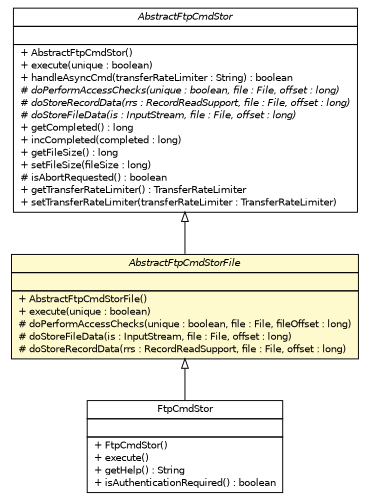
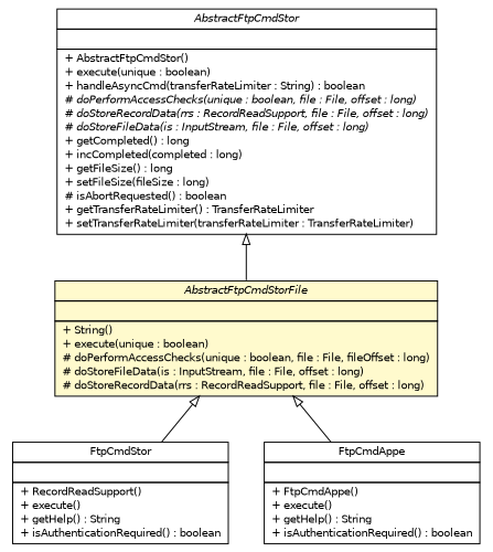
  digraph {
    nodesep=0.25
    ranksep=0.5
    node [fontcolor=black fontname=Helvetica fontsize=10.0 shape=plaintext]
    edge [arrowtail=empty dir=back fontname=Helvetica fontsize=10 headport=p labelfontname=Helvetica labelfontsize=10 tailport=p]
-   n1 [label=<<table title="com.apporiented.hermesftp.cmd.AbstractFtpCmdStorFile" border="0" cellborder="1" cellspacing="0" cellpadding="2" port="p" bgcolor="lemonChiffon" href="./AbstractFtpCmdStorFile.html"> 		<tr><td><table border="0" cellspacing="0" cellpadding="1"> <tr><td align="center" balign="center"><font face="Helvetica-Oblique"> AbstractFtpCmdStorFile </font></td></tr> 		</table></td></tr> 		<tr><td><table border="0" cellspacing="0" cellpadding="1"> <tr><td align="left" balign="left">  </td></tr> 		</table></td></tr> 		<tr><td><table border="0" cellspacing="0" cellpadding="1"> <tr><td align="left" balign="left"> + AbstractFtpCmdStorFile() </td></tr> <tr><td align="left" balign="left"> + execute(unique : boolean) </td></tr> <tr><td align="left" balign="left"> # doPerformAccessChecks(unique : boolean, file : File, fileOffset : long) </td></tr> <tr><td align="left" balign="left"> # doStoreFileData(is : InputStream, file : File, offset : long) </td></tr> <tr><td align="left" balign="left"> # doStoreRecordData(rrs : RecordReadSupport, file : File, offset : long) </td></tr> 		</table></td></tr> 		</table>>]
-   n2 [label=<<table title="com.apporiented.hermesftp.cmd.impl.FtpCmdStor" border="0" cellborder="1" cellspacing="0" cellpadding="2" port="p" href="./impl/FtpCmdStor.html"> 		<tr><td><table border="0" cellspacing="0" cellpadding="1"> <tr><td align="center" balign="center"> FtpCmdStor </td></tr> 		</table></td></tr> 		<tr><td><table border="0" cellspacing="0" cellpadding="1"> <tr><td align="left" balign="left">  </td></tr> 		</table></td></tr> 		<tr><td><table border="0" cellspacing="0" cellpadding="1"> <tr><td align="left" balign="left"> + FtpCmdStor() </td></tr> <tr><td align="left" balign="left"> + execute() </td></tr> <tr><td align="left" balign="left"> + getHelp() : String </td></tr> <tr><td align="left" balign="left"> + isAuthenticationRequired() : boolean </td></tr> 		</table></td></tr> 		</table>>]
+   n1 [label=<<table title="com.apporiented.hermesftp.cmd.AbstractFtpCmdStorFile" border="0" cellborder="1" cellspacing="0" cellpadding="2" port="p" bgcolor="lemonChiffon" href="./AbstractFtpCmdStorFile.html"> 		<tr><td><table border="0" cellspacing="0" cellpadding="1"> <tr><td align="center" balign="center"><font face="Helvetica-Oblique"> AbstractFtpCmdStorFile </font></td></tr> 		</table></td></tr> 		<tr><td><table border="0" cellspacing="0" cellpadding="1"> <tr><td align="left" balign="left">  </td></tr> 		</table></td></tr> 		<tr><td><table border="0" cellspacing="0" cellpadding="1"> <tr><td align="left" balign="left"> + String() </td></tr> <tr><td align="left" balign="left"> + execute(unique : boolean) </td></tr> <tr><td align="left" balign="left"> # doPerformAccessChecks(unique : boolean, file : File, fileOffset : long) </td></tr> <tr><td align="left" balign="left"> # doStoreFileData(is : InputStream, file : File, offset : long) </td></tr> <tr><td align="left" balign="left"> # doStoreRecordData(rrs : RecordReadSupport, file : File, offset : long) </td></tr> 		</table></td></tr> 		</table>>]
+   n2 [label=<<table title="com.apporiented.hermesftp.cmd.impl.FtpCmdStor" border="0" cellborder="1" cellspacing="0" cellpadding="2" port="p" href="./impl/FtpCmdStor.html"> 		<tr><td><table border="0" cellspacing="0" cellpadding="1"> <tr><td align="center" balign="center"> FtpCmdStor </td></tr> 		</table></td></tr> 		<tr><td><table border="0" cellspacing="0" cellpadding="1"> <tr><td align="left" balign="left">  </td></tr> 		</table></td></tr> 		<tr><td><table border="0" cellspacing="0" cellpadding="1"> <tr><td align="left" balign="left"> + RecordReadSupport() </td></tr> <tr><td align="left" balign="left"> + execute() </td></tr> <tr><td align="left" balign="left"> + getHelp() : String </td></tr> <tr><td align="left" balign="left"> + isAuthenticationRequired() : boolean </td></tr> 		</table></td></tr> 		</table>>]
+   n3 [label=<<table title="com.apporiented.hermesftp.cmd.impl.FtpCmdAppe" border="0" cellborder="1" cellspacing="0" cellpadding="2" port="p" href="./impl/FtpCmdAppe.html"> 		<tr><td><table border="0" cellspacing="0" cellpadding="1"> <tr><td align="center" balign="center"> FtpCmdAppe </td></tr> 		</table></td></tr> 		<tr><td><table border="0" cellspacing="0" cellpadding="1"> <tr><td align="left" balign="left">  </td></tr> 		</table></td></tr> 		<tr><td><table border="0" cellspacing="0" cellpadding="1"> <tr><td align="left" balign="left"> + FtpCmdAppe() </td></tr> <tr><td align="left" balign="left"> + execute() </td></tr> <tr><td align="left" balign="left"> + getHelp() : String </td></tr> <tr><td align="left" balign="left"> + isAuthenticationRequired() : boolean </td></tr> 		</table></td></tr> 		</table>>]
    n4 [label=<<table title="com.apporiented.hermesftp.cmd.AbstractFtpCmdStor" border="0" cellborder="1" cellspacing="0" cellpadding="2" port="p" href="./AbstractFtpCmdStor.html"> 		<tr><td><table border="0" cellspacing="0" cellpadding="1"> <tr><td align="center" balign="center"><font face="Helvetica-Oblique"> AbstractFtpCmdStor </font></td></tr> 		</table></td></tr> 		<tr><td><table border="0" cellspacing="0" cellpadding="1"> <tr><td align="left" balign="left">  </td></tr> 		</table></td></tr> 		<tr><td><table border="0" cellspacing="0" cellpadding="1"> <tr><td align="left" balign="left"> + AbstractFtpCmdStor() </td></tr> <tr><td align="left" balign="left"> + execute(unique : boolean) </td></tr> <tr><td align="left" balign="left"> + handleAsyncCmd(transferRateLimiter : String) : boolean </td></tr> <tr><td align="left" balign="left"><font face="Helvetica-Oblique" point-size="10.0"> # doPerformAccessChecks(unique : boolean, file : File, offset : long) </font></td></tr> <tr><td align="left" balign="left"><font face="Helvetica-Oblique" point-size="10.0"> # doStoreRecordData(rrs : RecordReadSupport, file : File, offset : long) </font></td></tr> <tr><td align="left" balign="left"><font face="Helvetica-Oblique" point-size="10.0"> # doStoreFileData(is : InputStream, file : File, offset : long) </font></td></tr> <tr><td align="left" balign="left"> + getCompleted() : long </td></tr> <tr><td align="left" balign="left"> + incCompleted(completed : long) </td></tr> <tr><td align="left" balign="left"> + getFileSize() : long </td></tr> <tr><td align="left" balign="left"> + setFileSize(fileSize : long) </td></tr> <tr><td align="left" balign="left"> # isAbortRequested() : boolean </td></tr> <tr><td align="left" balign="left"> + getTransferRateLimiter() : TransferRateLimiter </td></tr> <tr><td align="left" balign="left"> + setTransferRateLimiter(transferRateLimiter : TransferRateLimiter) </td></tr> 		</table></td></tr> 		</table>>]
    n1 -> n2
+   n1 -> n3
    n4 -> n1
  }
